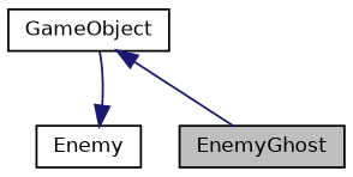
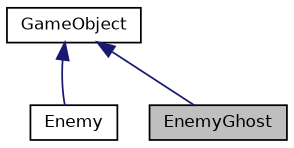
  digraph {
    node [color=black fillcolor=white fontname=Helvetica fontsize=10 shape=record style=filled]
    edge [color=midnightblue dir=back fontname=Helvetica fontsize=10 labelfontname=Helvetica labelfontsize=10 style=solid]
    n1 [fillcolor=grey75 fontcolor=black height=0.2 label=EnemyGhost width=0.4]
    n2 [height=0.2 label=Enemy width=0.4]
    n3 [height=0.2 label=GameObject width=0.4]
    n3 -> n1
-   n2 -> n3
+   n3 -> n2
  }
